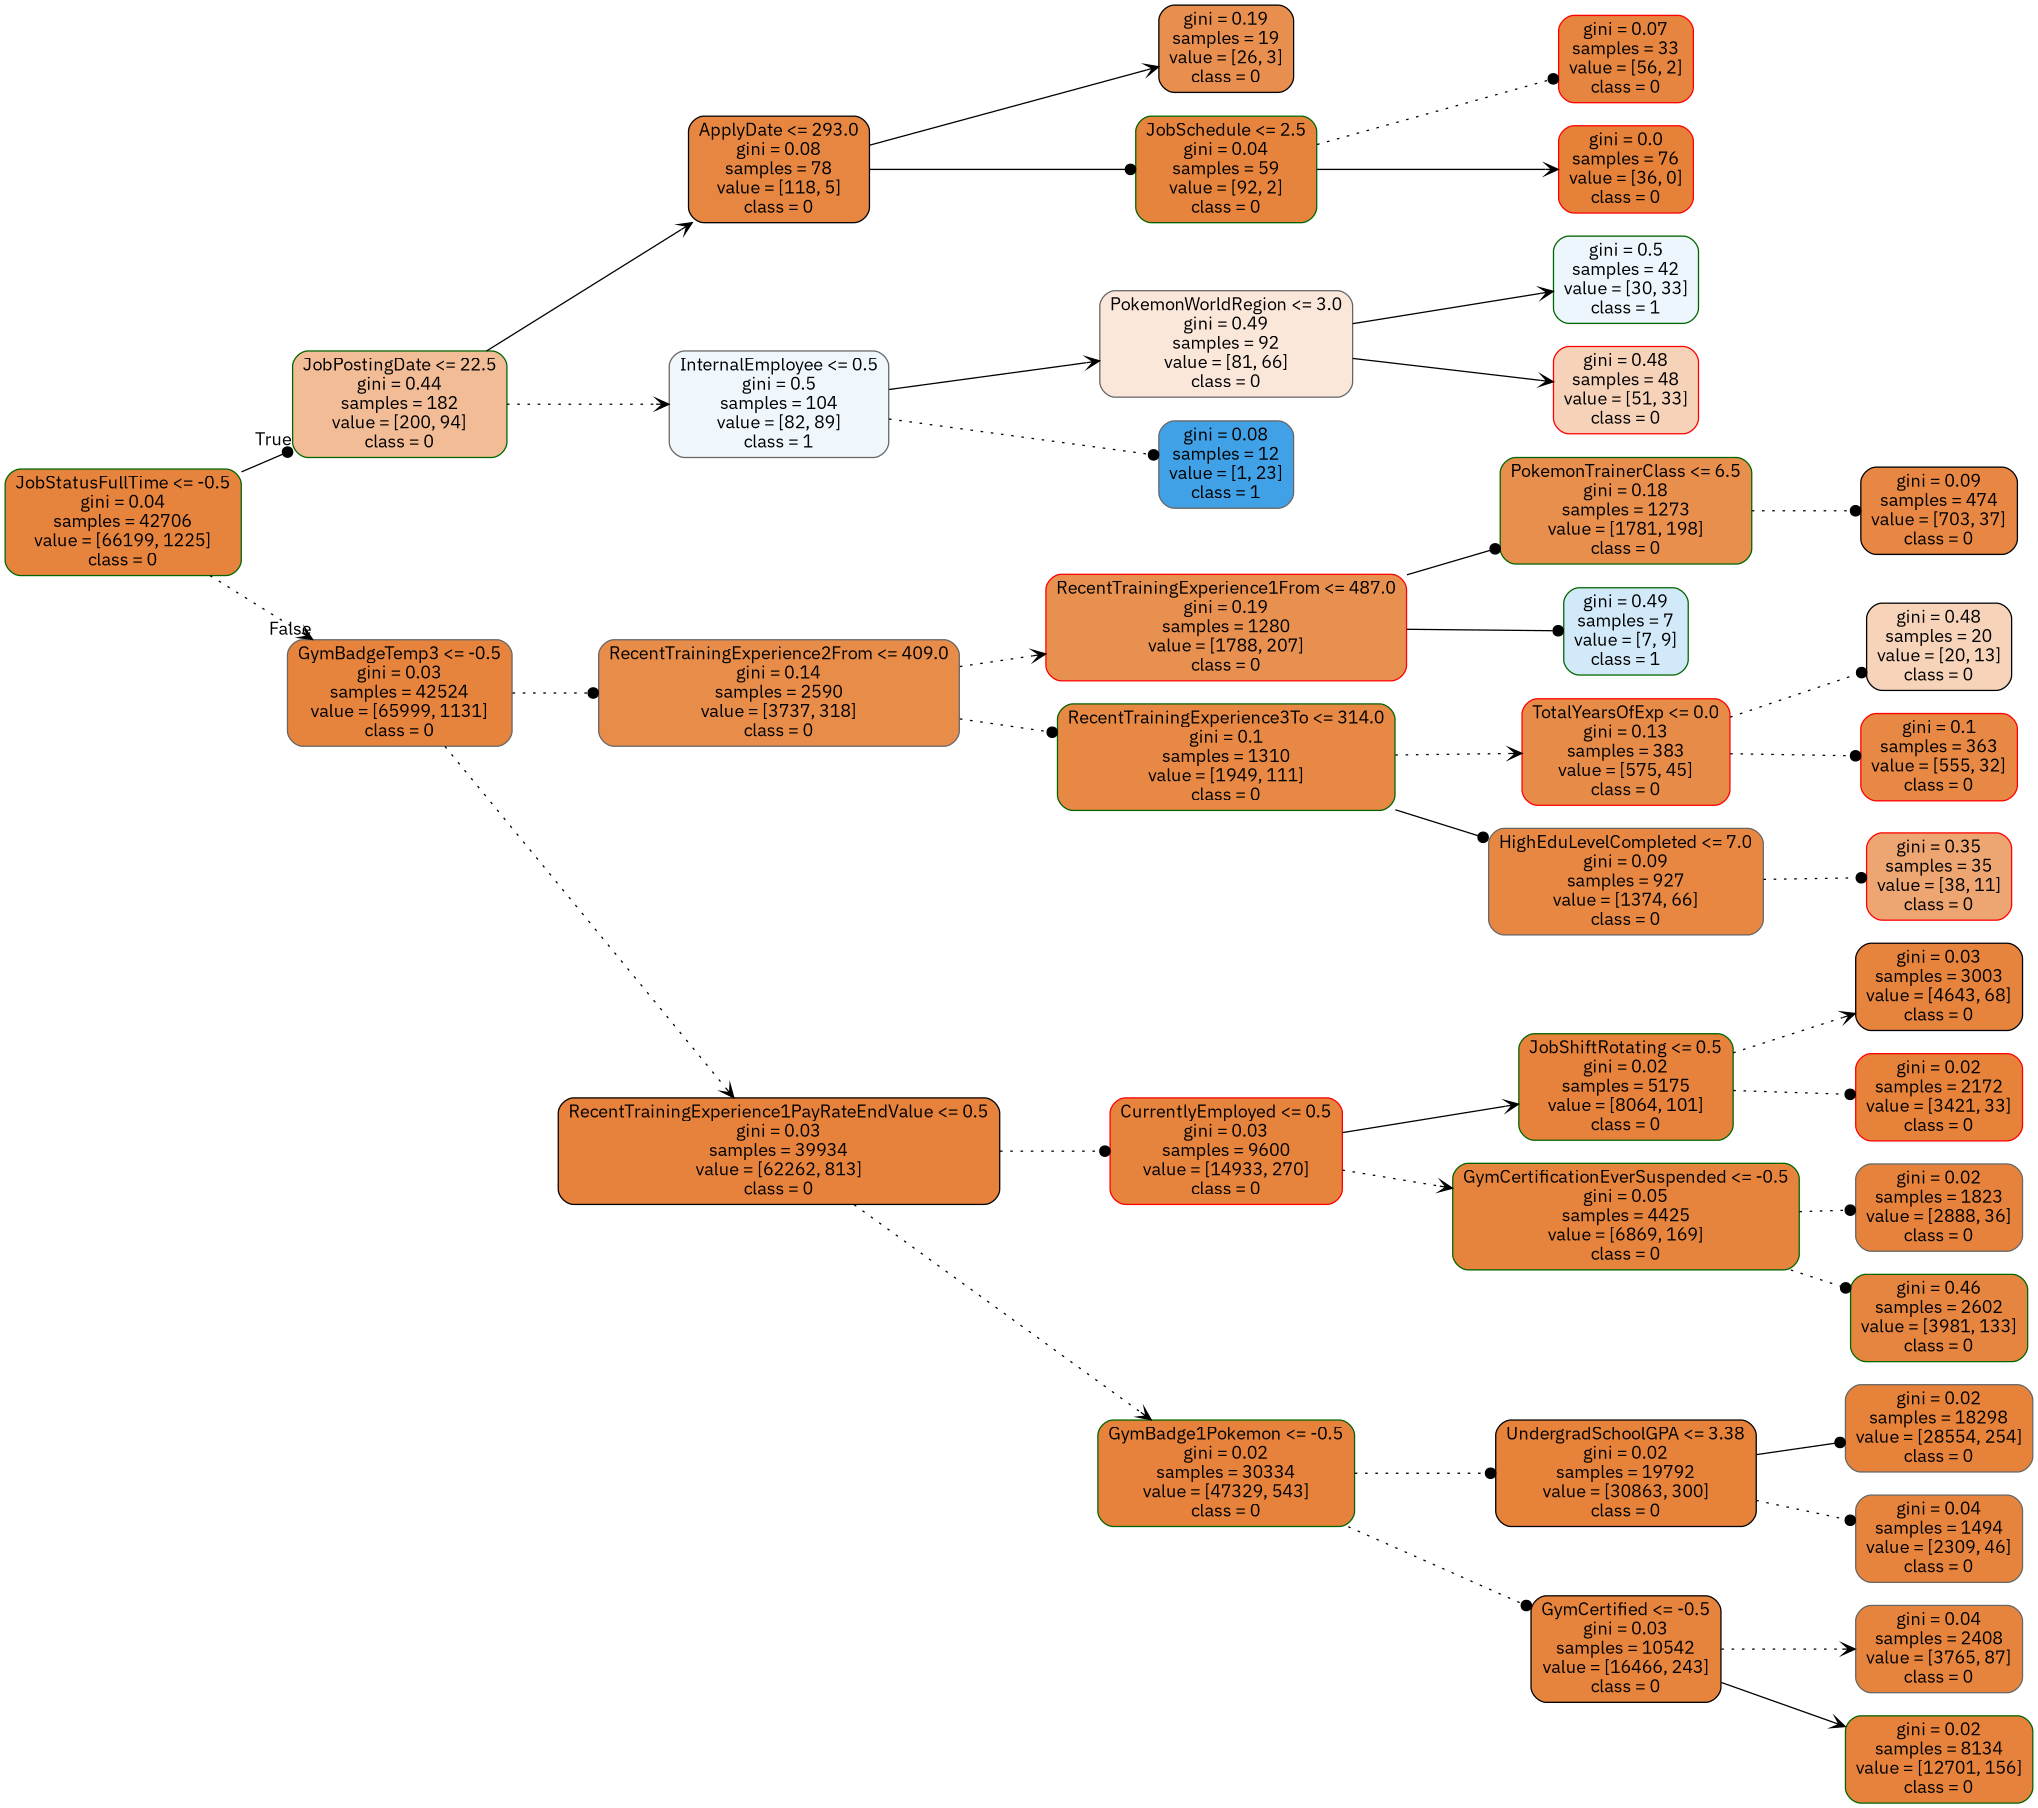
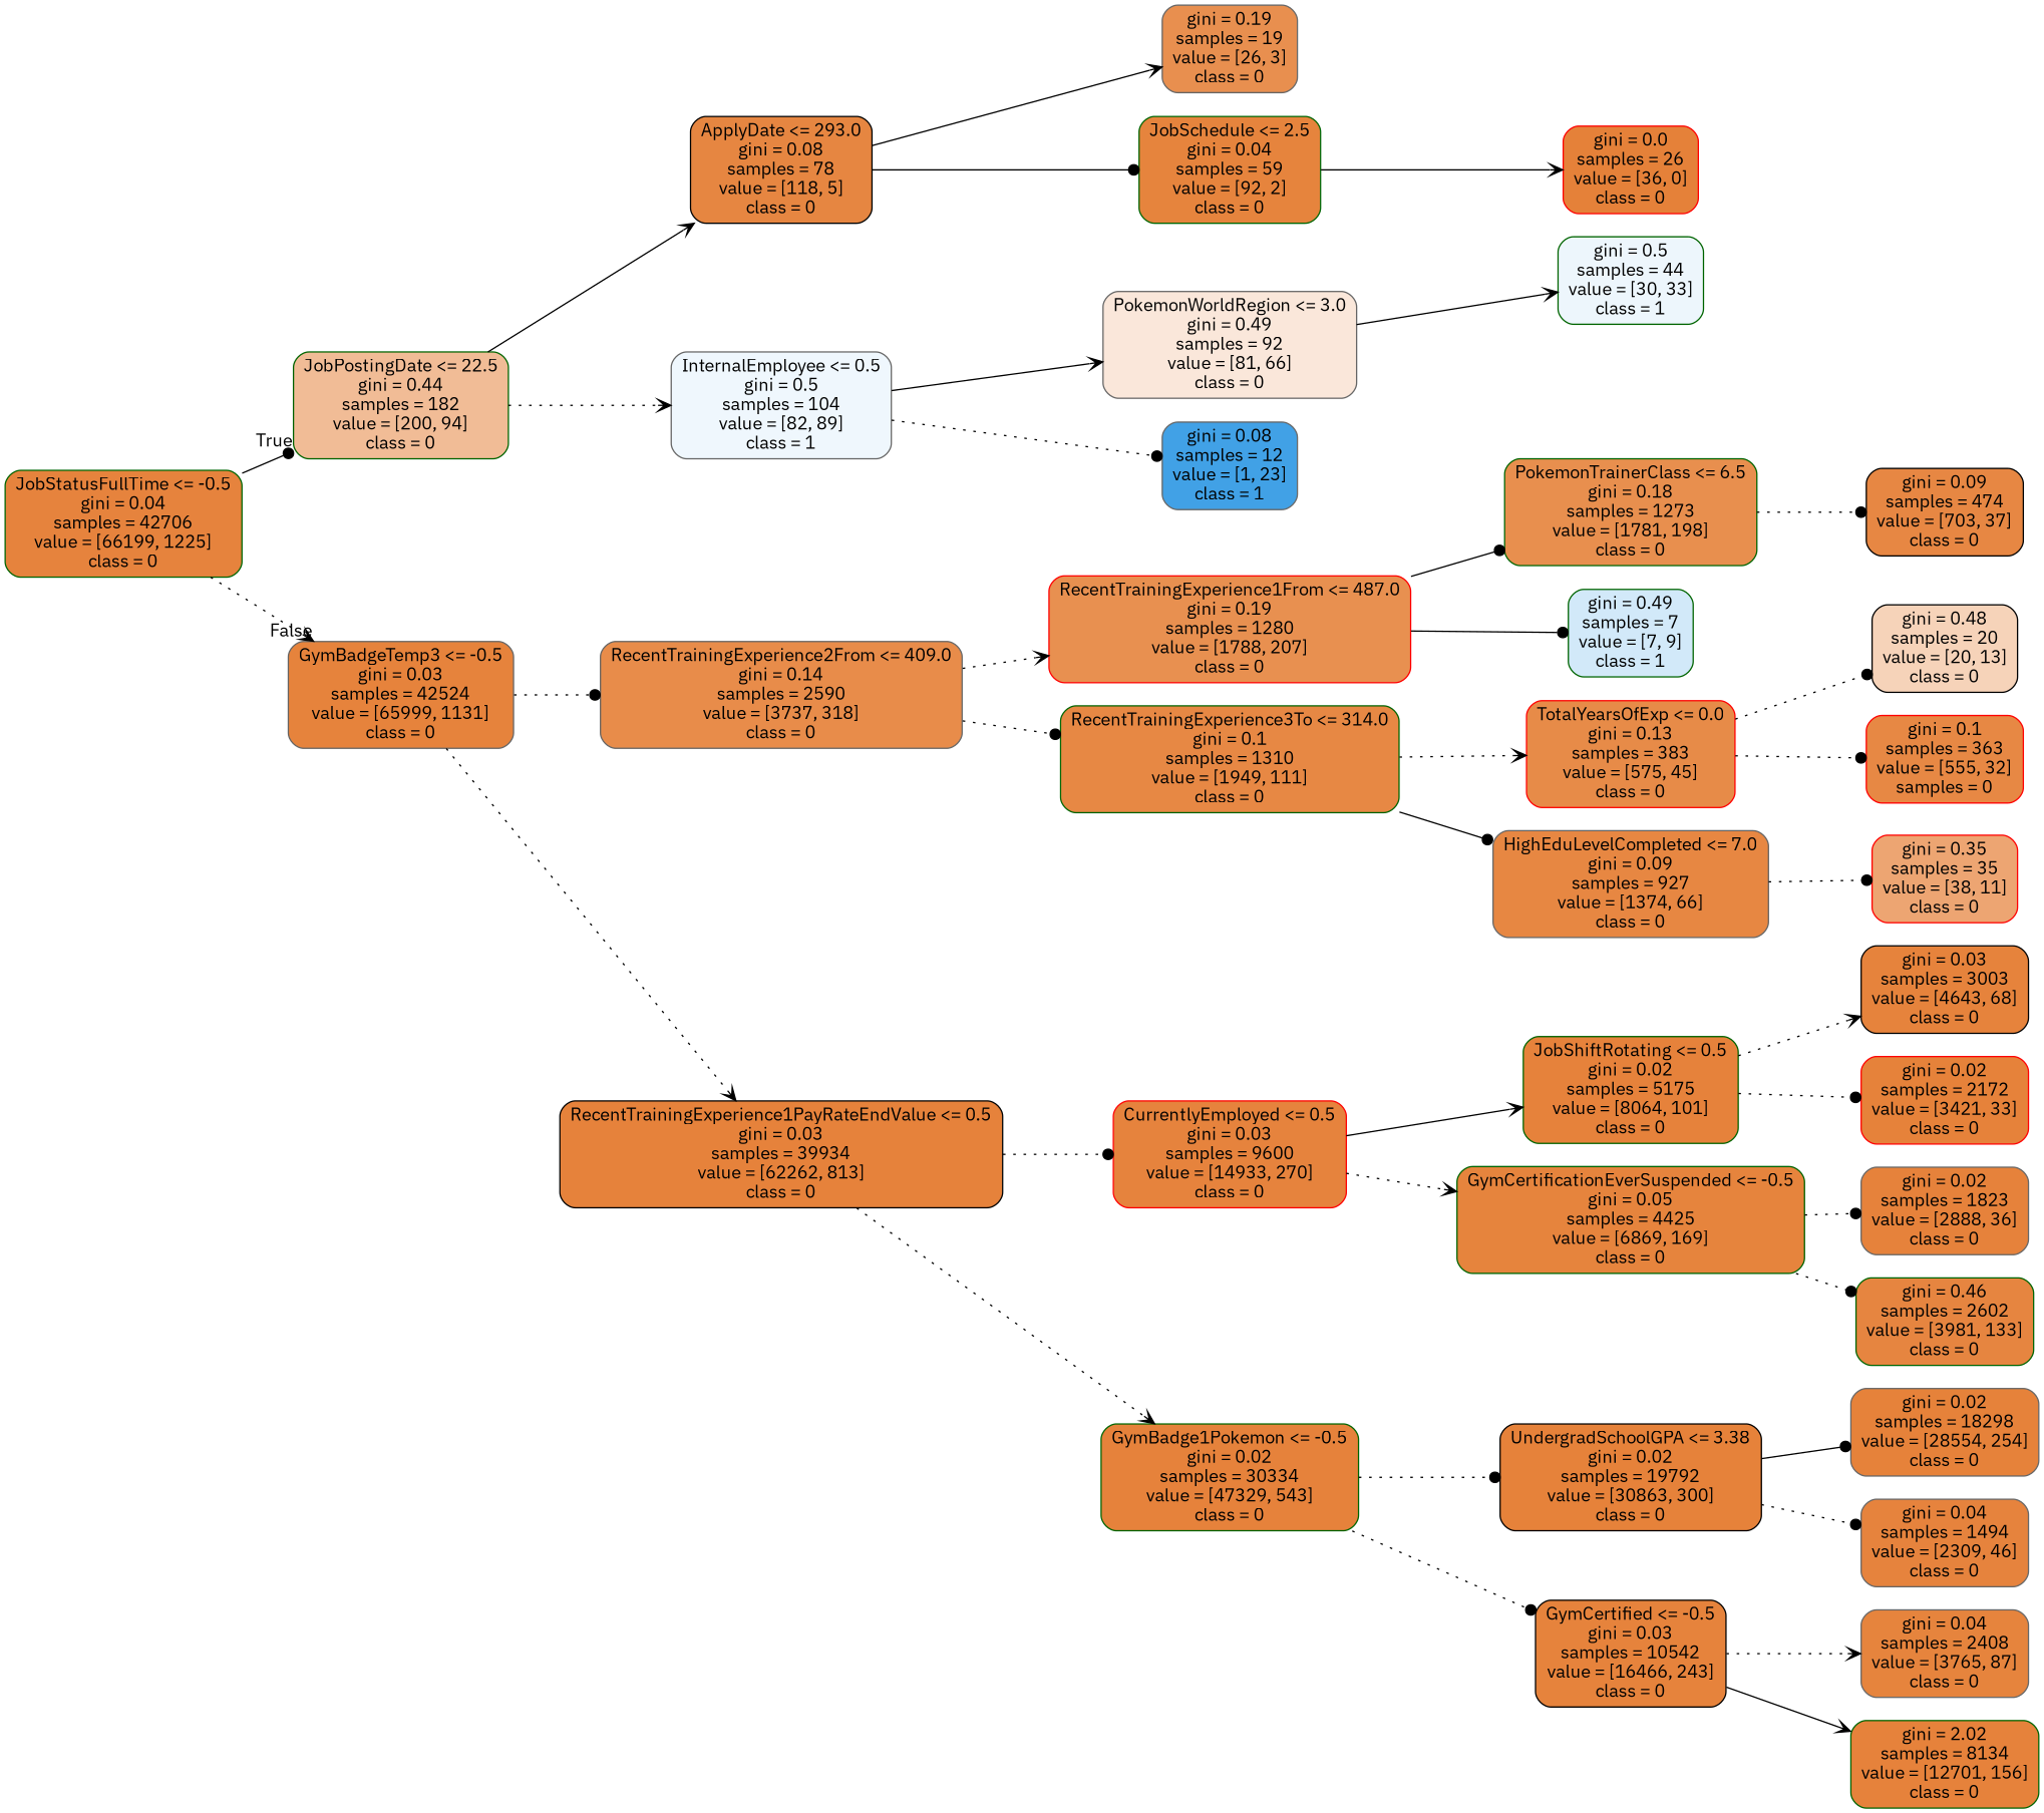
  digraph {
    fontname="IBM Plex Sans"
    rankdir=LR
    node [color=darkgreen fillcolor="#e58139fc" fontname="IBM Plex Sans" shape=box style="filled, rounded"]
    edge [arrowhead=dot fontname="IBM Plex Sans" style=dotted]
    n1 [fillcolor="#e58139fa" label="JobStatusFullTime <= -0.5\ngini = 0.04\nsamples = 42706\nvalue = [66199, 1225]\nclass = 0"]
    n2 [fillcolor="#e5813987" label="JobPostingDate <= 22.5\ngini = 0.44\nsamples = 182\nvalue = [200, 94]\nclass = 0"]
    n3 [color=gray40 fillcolor="#e58139fb" label="GymBadgeTemp3 <= -0.5\ngini = 0.03\nsamples = 42524\nvalue = [65999, 1131]\nclass = 0"]
    n4 [color=black fillcolor="#e58139f4" label="ApplyDate <= 293.0\ngini = 0.08\nsamples = 78\nvalue = [118, 5]\nclass = 0"]
    n5 [color=gray40 fillcolor="#399de514" label="InternalEmployee <= 0.5\ngini = 0.5\nsamples = 104\nvalue = [82, 89]\nclass = 1"]
    n6 [color=gray40 fillcolor="#e58139e9" label="RecentTrainingExperience2From <= 409.0\ngini = 0.14\nsamples = 2590\nvalue = [3737, 318]\nclass = 0"]
    n7 [color=black label="RecentTrainingExperience1PayRateEndValue <= 0.5\ngini = 0.03\nsamples = 39934\nvalue = [62262, 813]\nclass = 0"]
-   n8 [color=black fillcolor="#e58139e2" label="gini = 0.19\nsamples = 19\nvalue = [26, 3]\nclass = 0"]
+   n8 [color=gray40 fillcolor="#e58139e2" label="gini = 0.19\nsamples = 19\nvalue = [26, 3]\nclass = 0"]
    n9 [fillcolor="#e58139f9" label="JobSchedule <= 2.5\ngini = 0.04\nsamples = 59\nvalue = [92, 2]\nclass = 0"]
    n10 [color=gray40 fillcolor="#e581392f" label="PokemonWorldRegion <= 3.0\ngini = 0.49\nsamples = 92\nvalue = [81, 66]\nclass = 0"]
    n11 [color=gray40 fillcolor="#399de5f4" label="gini = 0.08\nsamples = 12\nvalue = [1, 23]\nclass = 1"]
-   n12 [color=red fillcolor="#e58139f6" label="gini = 0.07\nsamples = 33\nvalue = [56, 2]\nclass = 0"]
-   n13 [color=red fillcolor="#e58139ff" label="gini = 0.0\nsamples = 76\nvalue = [36, 0]\nclass = 0"]
-   n14 [fillcolor="#399de517" label="gini = 0.5\nsamples = 42\nvalue = [30, 33]\nclass = 1"]
-   n15 [color=red fillcolor="#e581395a" label="gini = 0.48\nsamples = 48\nvalue = [51, 33]\nclass = 0"]
+   n13 [color=red fillcolor="#e58139ff" label="gini = 0.0\nsamples = 26\nvalue = [36, 0]\nclass = 0"]
+   n14 [fillcolor="#399de517" label="gini = 0.5\nsamples = 44\nvalue = [30, 33]\nclass = 1"]
    n16 [color=red fillcolor="#e58139e1" label="RecentTrainingExperience1From <= 487.0\ngini = 0.19\nsamples = 1280\nvalue = [1788, 207]\nclass = 0"]
    n17 [fillcolor="#e58139f0" label="RecentTrainingExperience3To <= 314.0\ngini = 0.1\nsamples = 1310\nvalue = [1949, 111]\nclass = 0"]
    n18 [color=red fillcolor="#e58139fa" label="CurrentlyEmployed <= 0.5\ngini = 0.03\nsamples = 9600\nvalue = [14933, 270]\nclass = 0"]
    n19 [label="GymBadge1Pokemon <= -0.5\ngini = 0.02\nsamples = 30334\nvalue = [47329, 543]\nclass = 0"]
    n20 [fillcolor="#e58139e3" label="PokemonTrainerClass <= 6.5\ngini = 0.18\nsamples = 1273\nvalue = [1781, 198]\nclass = 0"]
    n21 [fillcolor="#399de539" label="gini = 0.49\nsamples = 7\nvalue = [7, 9]\nclass = 1"]
    n22 [color=red fillcolor="#e58139eb" label="TotalYearsOfExp <= 0.0\ngini = 0.13\nsamples = 383\nvalue = [575, 45]\nclass = 0"]
    n23 [color=gray40 fillcolor="#e58139f3" label="HighEduLevelCompleted <= 7.0\ngini = 0.09\nsamples = 927\nvalue = [1374, 66]\nclass = 0"]
    n24 [color=black fillcolor="#e58139f2" label="gini = 0.09\nsamples = 474\nvalue = [703, 37]\nclass = 0"]
    n25 [color=black fillcolor="#e5813959" label="gini = 0.48\nsamples = 20\nvalue = [20, 13]\nclass = 0"]
-   n26 [color=red fillcolor="#e58139f0" label="gini = 0.1\nsamples = 363\nvalue = [555, 32]\nclass = 0"]
+   n26 [color=red fillcolor="#e58139f0" label="gini = 0.1\nsamples = 363\nvalue = [555, 32]\nsamples = 0"]
    n27 [color=red fillcolor="#e58139b5" label="gini = 0.35\nsamples = 35\nvalue = [38, 11]\nclass = 0"]
    n28 [label="JobShiftRotating <= 0.5\ngini = 0.02\nsamples = 5175\nvalue = [8064, 101]\nclass = 0"]
    n29 [fillcolor="#e58139f9" label="GymCertificationEverSuspended <= -0.5\ngini = 0.05\nsamples = 4425\nvalue = [6869, 169]\nclass = 0"]
    n30 [color=black fillcolor="#e58139fd" label="UndergradSchoolGPA <= 3.38\ngini = 0.02\nsamples = 19792\nvalue = [30863, 300]\nclass = 0"]
    n31 [color=black fillcolor="#e58139fb" label="GymCertified <= -0.5\ngini = 0.03\nsamples = 10542\nvalue = [16466, 243]\nclass = 0"]
    n32 [color=black fillcolor="#e58139fb" label="gini = 0.03\nsamples = 3003\nvalue = [4643, 68]\nclass = 0"]
    n33 [color=red fillcolor="#e58139fd" label="gini = 0.02\nsamples = 2172\nvalue = [3421, 33]\nclass = 0"]
    n34 [color=gray40 label="gini = 0.02\nsamples = 1823\nvalue = [2888, 36]\nclass = 0"]
    n35 [fillcolor="#e58139f6" label="gini = 0.46\nsamples = 2602\nvalue = [3981, 133]\nclass = 0"]
    n36 [color=gray40 fillcolor="#e58139fd" label="gini = 0.02\nsamples = 18298\nvalue = [28554, 254]\nclass = 0"]
    n37 [color=gray40 fillcolor="#e58139fa" label="gini = 0.04\nsamples = 1494\nvalue = [2309, 46]\nclass = 0"]
    n38 [color=gray40 fillcolor="#e58139f9" label="gini = 0.04\nsamples = 2408\nvalue = [3765, 87]\nclass = 0"]
-   n39 [label="gini = 0.02\nsamples = 8134\nvalue = [12701, 156]\nclass = 0"]
+   n39 [label="gini = 2.02\nsamples = 8134\nvalue = [12701, 156]\nclass = 0"]
    n1 -> n2 [headlabel=True labelangle=45 labeldistance=2.5 style=solid]
    n1 -> n3 [arrowhead=vee headlabel=False labelangle=-45 labeldistance=2.5]
    n2 -> n4 [arrowhead=vee style=solid]
    n2 -> n5 [arrowhead=vee]
    n3 -> n6
    n3 -> n7 [arrowhead=vee]
    n4 -> n8 [arrowhead=vee style=solid]
    n4 -> n9 [style=solid]
    n5 -> n10 [arrowhead=vee style=solid]
    n5 -> n11
    n6 -> n16 [arrowhead=vee]
    n6 -> n17
    n7 -> n18
    n7 -> n19 [arrowhead=vee]
-   n9 -> n12
    n9 -> n13 [arrowhead=vee style=solid]
    n10 -> n14 [arrowhead=vee style=solid]
-   n10 -> n15 [arrowhead=vee style=solid]
    n16 -> n20 [style=solid]
    n16 -> n21 [style=solid]
    n17 -> n22 [arrowhead=vee]
    n17 -> n23 [style=solid]
    n18 -> n28 [arrowhead=vee style=solid]
    n18 -> n29 [arrowhead=vee]
    n19 -> n30
    n19 -> n31
    n20 -> n24
    n22 -> n25
    n22 -> n26
    n23 -> n27
    n28 -> n32 [arrowhead=vee]
    n28 -> n33
    n29 -> n34
    n29 -> n35
    n30 -> n36 [style=solid]
    n30 -> n37
    n31 -> n38 [arrowhead=vee]
    n31 -> n39 [arrowhead=vee style=solid]
  }
